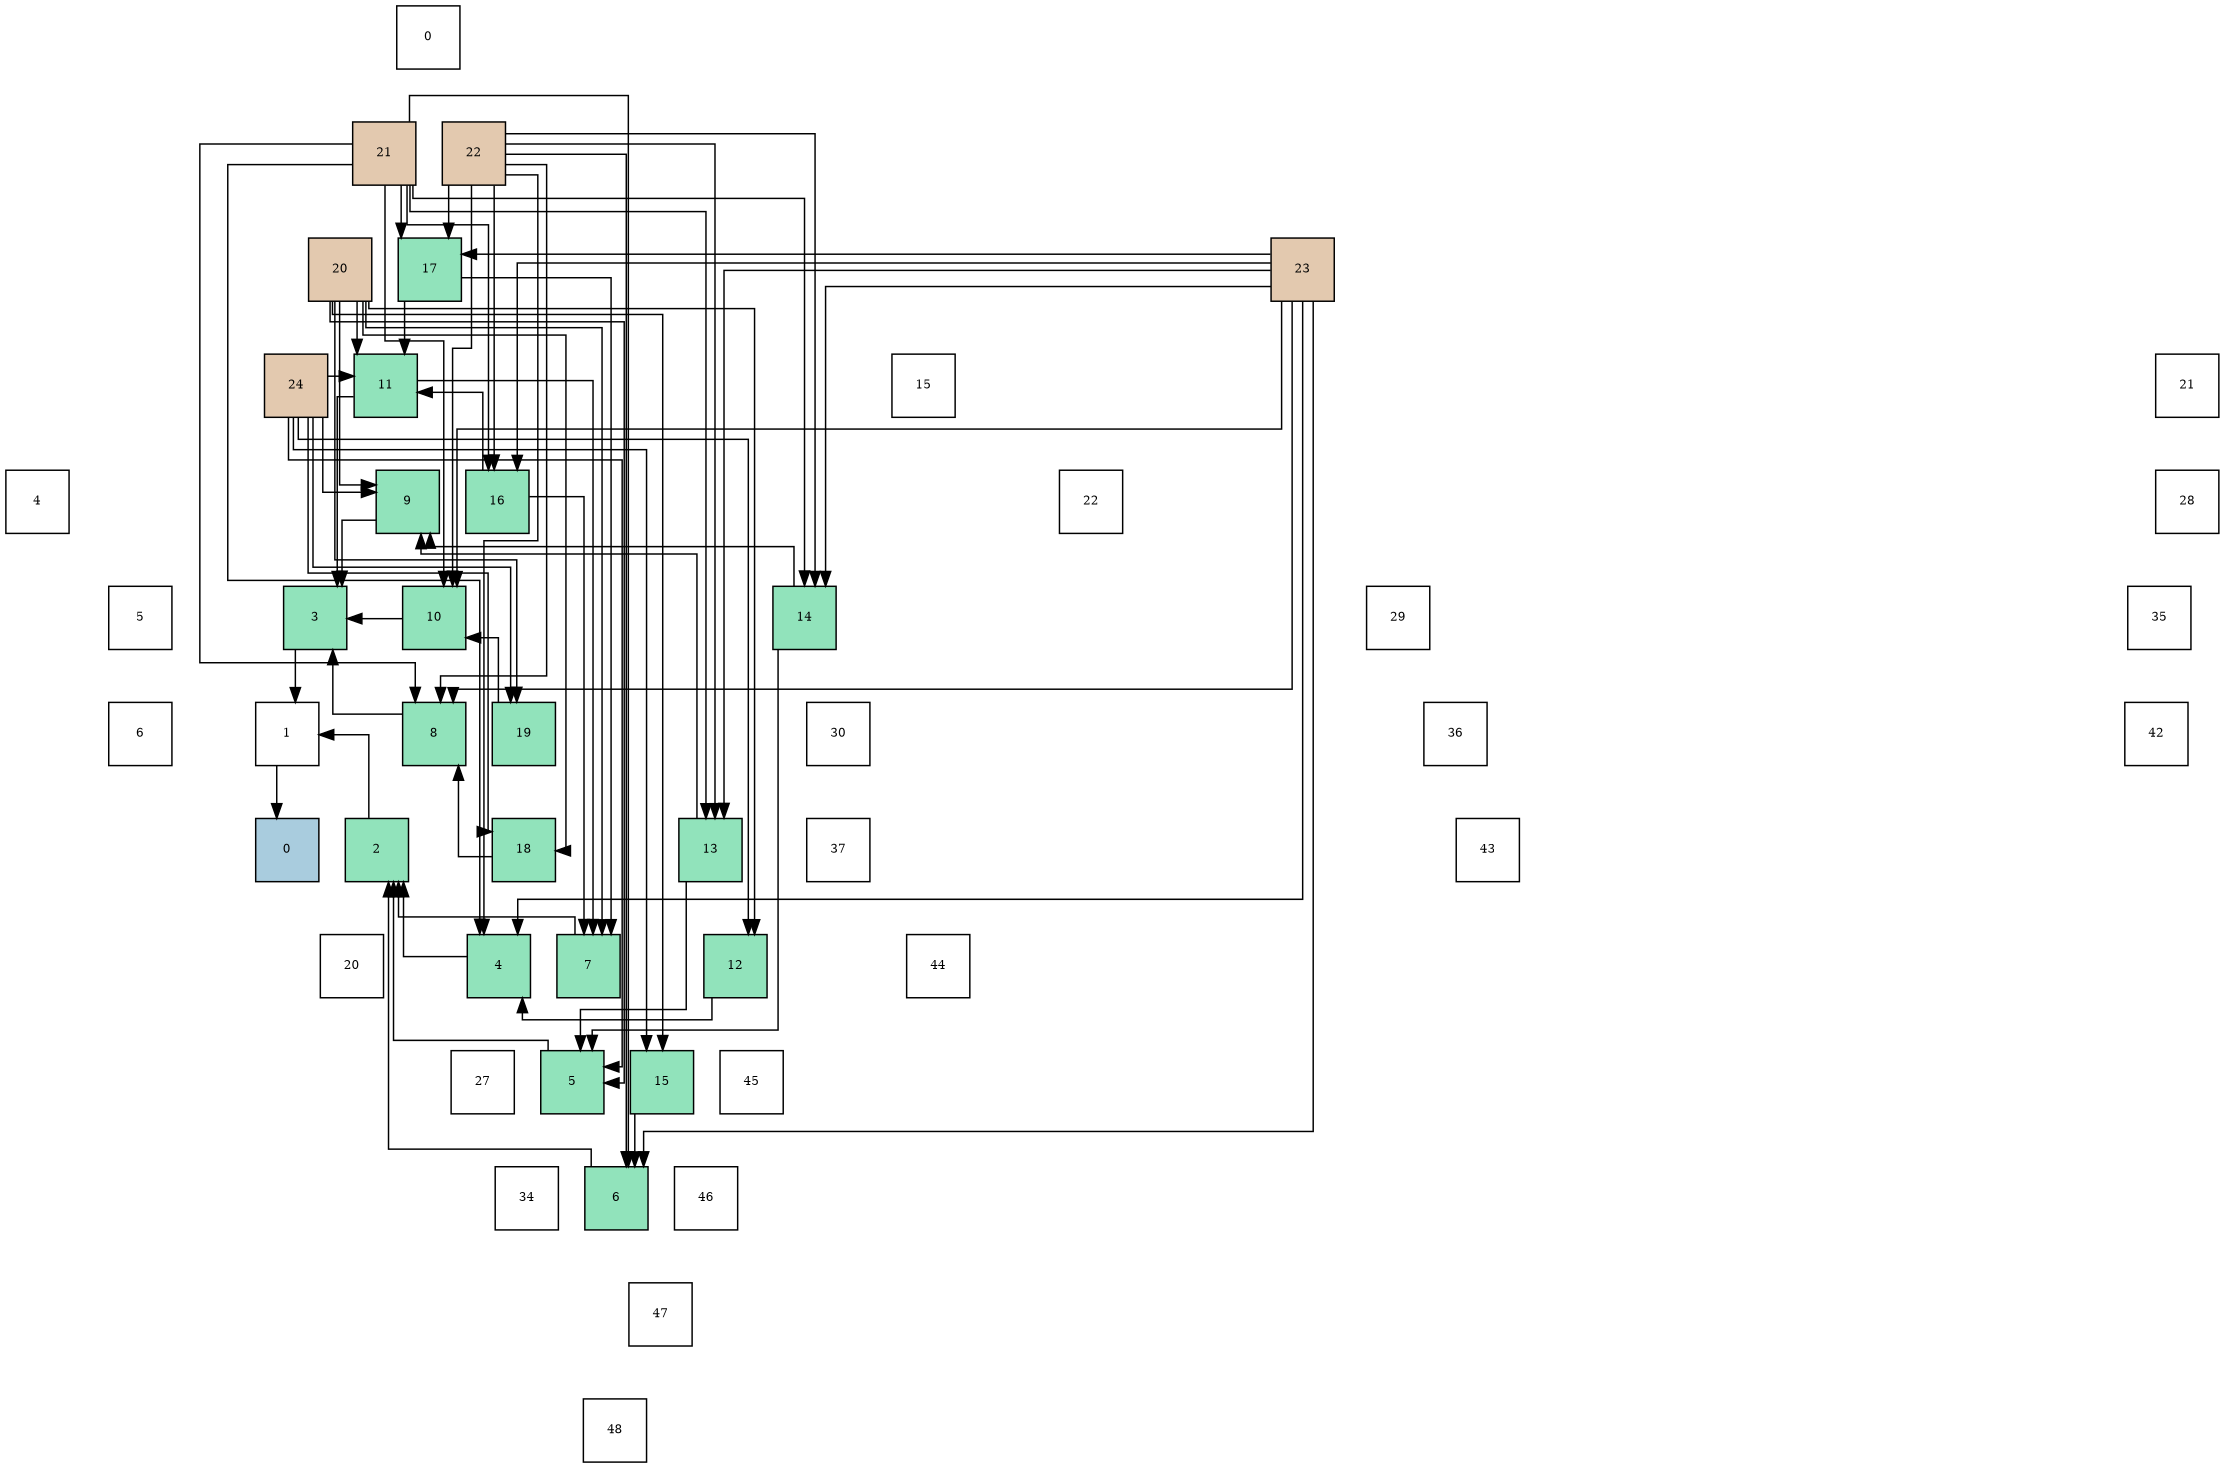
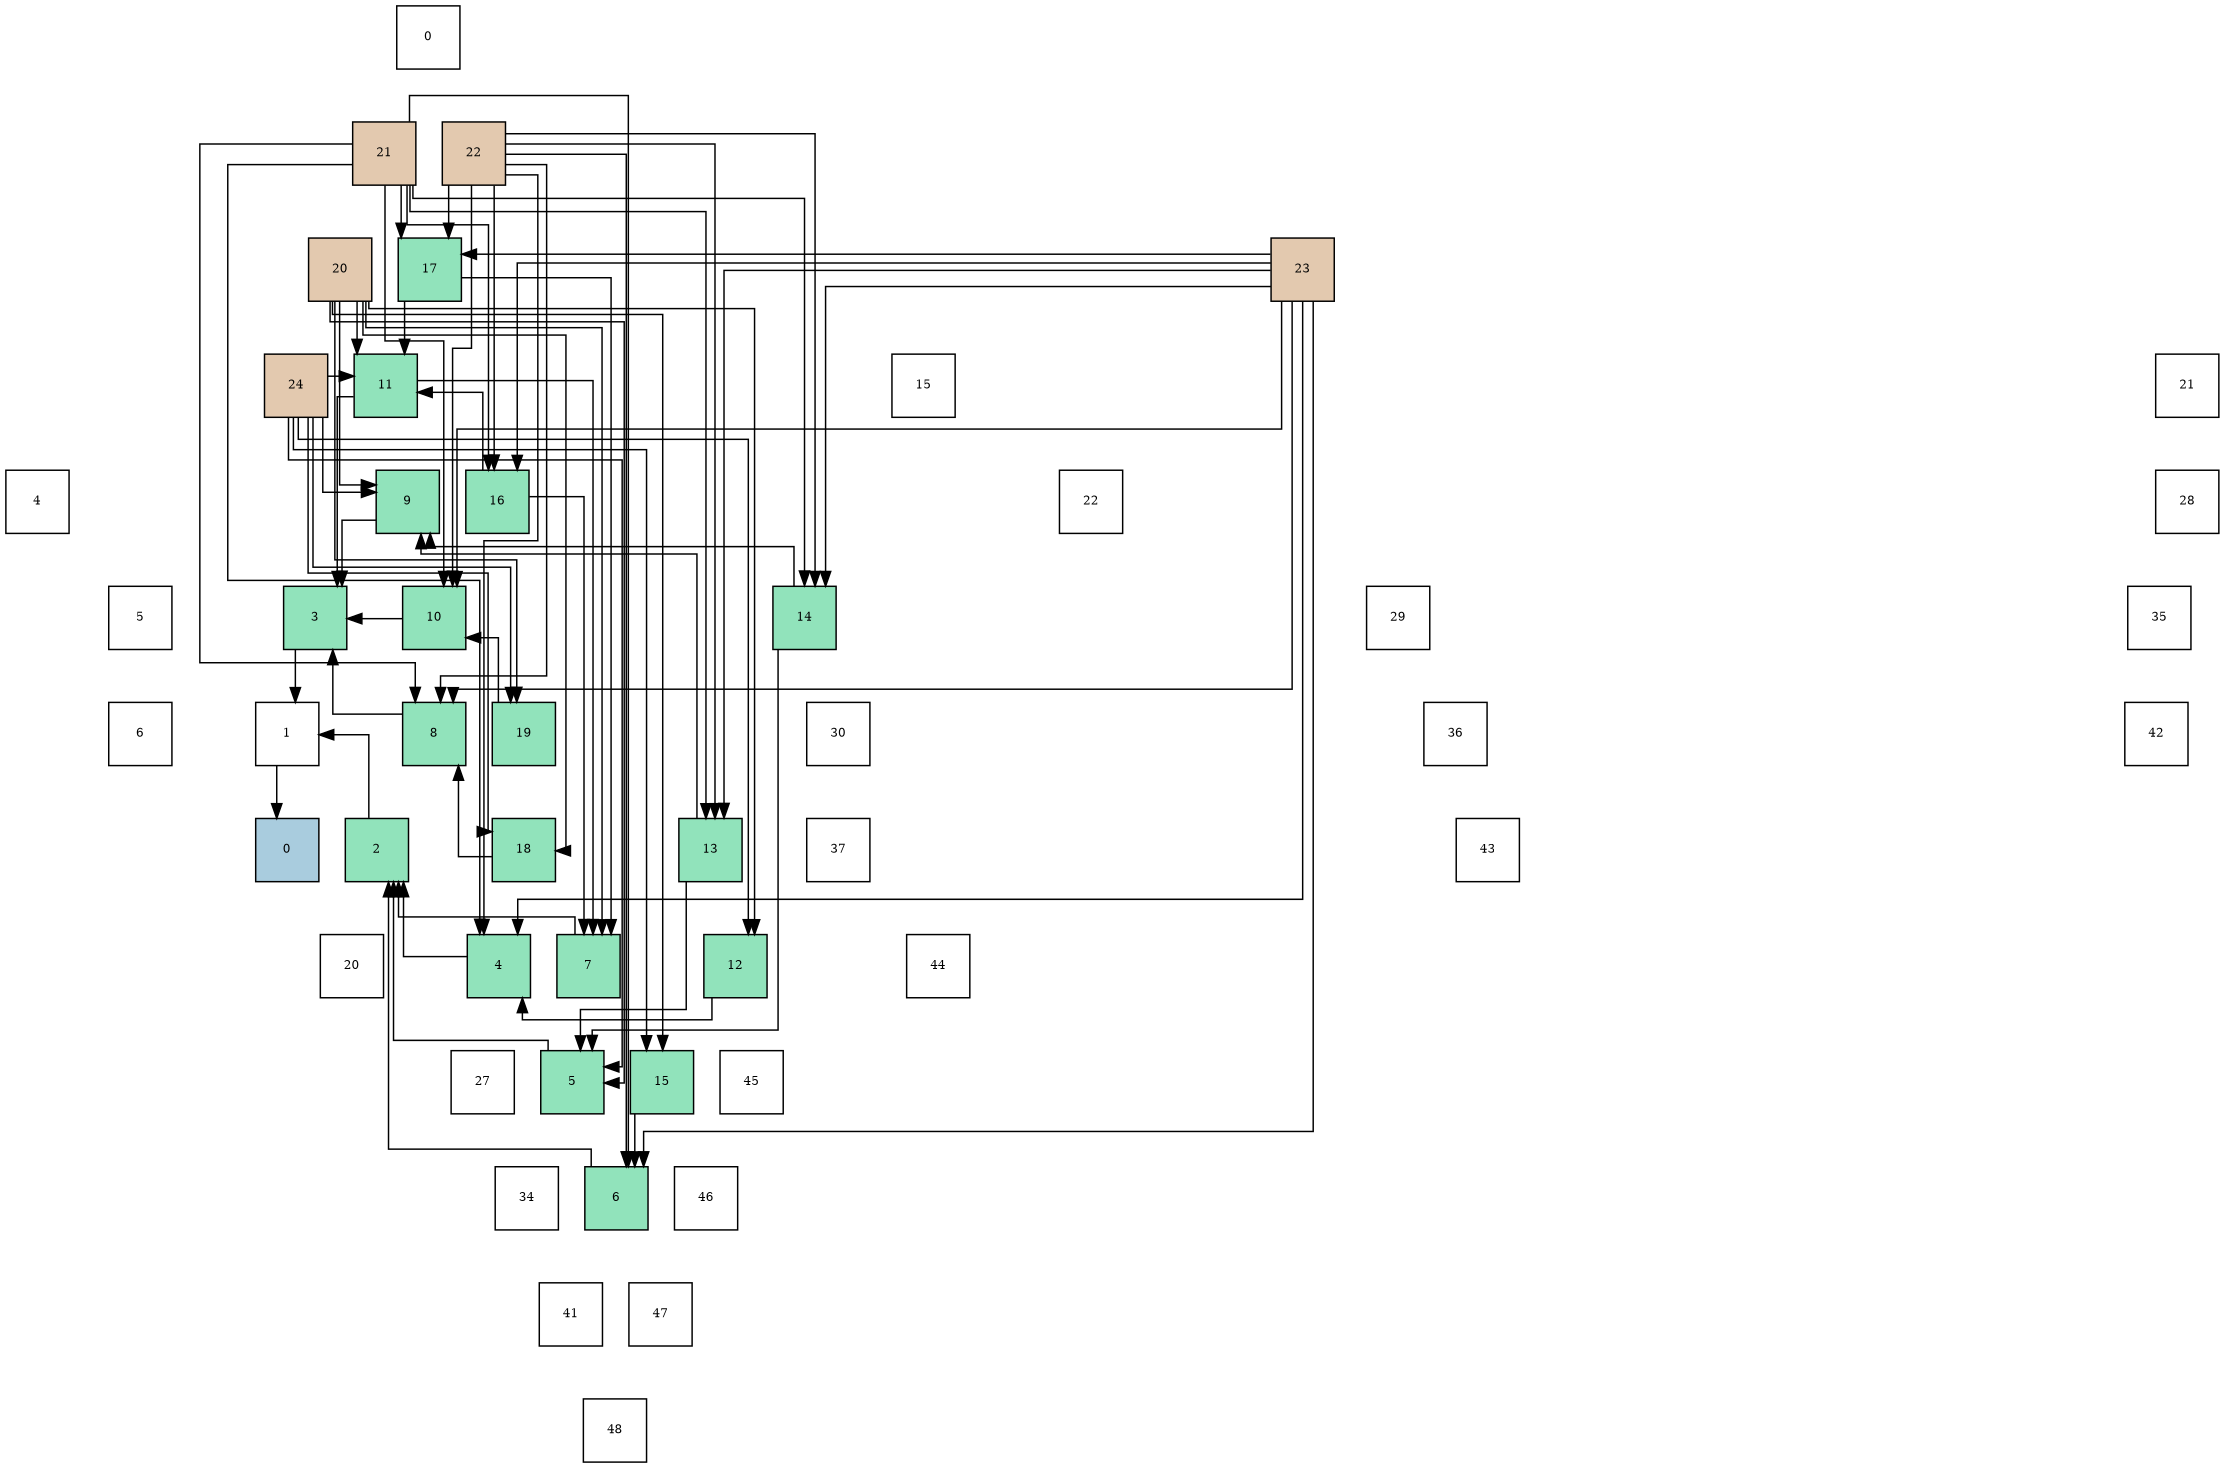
  digraph {
    rank=same
    rankdir=TB
    splines=ortho
    node [fillcolor="#ffffff" fixedsize=true fontsize=8 shape=square style=filled]
    edge [constraint=true style=invis]
    n1 [label=0 width=0.6]
    n2 [fillcolor="#e3c9af" label=21 width=0.6]
    n3 [fillcolor="#e3c9af" label=22 width=0.6]
    n4 [fillcolor="#e3c9af" label=20 width=0.6]
    n5 [fillcolor="#91e3bb" label=17 width=0.6]
    n6 [fillcolor="#91e3bb" label=16 width=0.6]
    n7 [fillcolor="#91e3bb" label=10 width=0.6]
    n8 [fillcolor="#91e3bb" label=8 width=0.6]
    n9 [fillcolor="#91e3bb" label=14 width=0.6]
    n10 [fillcolor="#91e3bb" label=4 width=0.6]
    n11 [fillcolor="#91e3bb" label=13 width=0.6]
    n12 [fillcolor="#91e3bb" label=6 width=0.6]
    n13 [fillcolor="#e3c9af" label=23 width=0.6]
    n14 [fillcolor="#e3c9af" label=24 width=0.6]
    n15 [fillcolor="#91e3bb" label=11 width=0.6]
    n16 [fillcolor="#91e3bb" label=9 width=0.6]
    n17 [fillcolor="#91e3bb" label=19 width=0.6]
    n18 [fillcolor="#91e3bb" label=18 width=0.6]
    n19 [fillcolor="#91e3bb" label=7 width=0.6]
    n20 [fillcolor="#91e3bb" label=5 width=0.6]
    n21 [fillcolor="#91e3bb" label=12 width=0.6]
    n22 [fillcolor="#91e3bb" label=15 width=0.6]
    n23 [label=15 width=0.6]
    n24 [fillcolor="#91e3bb" label=3 width=0.6]
    n25 [fillcolor="#91e3bb" label=2 width=0.6]
    n26 [label=30 width=0.6]
    n27 [label=27 width=0.6]
+   n28 [label=41 width=0.6]
    n29 [label=47 width=0.6]
    n30 [label=4 width=0.6]
    n31 [label=34 width=0.6]
    n32 [label=45 width=0.6]
    n33 [label=46 width=0.6]
    n34 [label=5 width=0.6]
    n35 [label=6 width=0.6]
    n36 [label=1 width=0.6]
    n37 [fillcolor="#a9ccde" label=0 width=0.6]
    n38 [label=20 width=0.6]
    n39 [label=21 width=0.6]
    n40 [label=22 width=0.6]
    n41 [label=28 width=0.6]
    n42 [label=29 width=0.6]
    n43 [label=35 width=0.6]
    n44 [label=36 width=0.6]
    n45 [label=37 width=0.6]
    n46 [label=42 width=0.6]
    n47 [label=43 width=0.6]
    n48 [label=44 width=0.6]
    n49 [label=48 width=0.6]
    n1 -> n2
    n1 -> n3
    n2 -> n4
    n2 -> n5 [constraint=false style=vis]
    n2 -> n5
    n2 -> n6 [constraint=false style=vis]
    n2 -> n7 [constraint=false style=vis]
    n2 -> n8 [constraint=false style=vis]
    n2 -> n9 [constraint=false style=vis]
    n2 -> n10 [constraint=false style=vis]
    n2 -> n11 [constraint=false style=vis]
    n2 -> n12 [constraint=false style=vis]
    n3 -> n5 [constraint=false style=vis]
    n3 -> n5
    n3 -> n6 [constraint=false style=vis]
    n3 -> n7 [constraint=false style=vis]
    n3 -> n8 [constraint=false style=vis]
    n3 -> n9 [constraint=false style=vis]
    n3 -> n10 [constraint=false style=vis]
    n3 -> n11 [constraint=false style=vis]
    n3 -> n12 [constraint=false style=vis]
    n3 -> n13
    n4 -> n14
    n4 -> n15 [constraint=false style=vis]
    n4 -> n15
    n4 -> n16 [constraint=false style=vis]
    n4 -> n17 [constraint=false style=vis]
    n4 -> n18 [constraint=false style=vis]
    n4 -> n19 [constraint=false style=vis]
    n4 -> n20 [constraint=false style=vis]
    n4 -> n21 [constraint=false style=vis]
    n4 -> n22 [constraint=false style=vis]
    n5 -> n15 [constraint=false style=vis]
    n5 -> n15
    n5 -> n19 [constraint=false style=vis]
    n5 -> n23
    n6 -> n7
    n6 -> n9
    n6 -> n15 [constraint=false style=vis]
    n6 -> n19 [constraint=false style=vis]
    n7 -> n8
    n7 -> n17
    n7 -> n24 [constraint=false style=vis]
    n8 -> n18
    n8 -> n24 [constraint=false style=vis]
    n8 -> n25
    n9 -> n16 [constraint=false style=vis]
    n9 -> n17
    n9 -> n20 [constraint=false style=vis]
    n9 -> n26
    n10 -> n20
    n10 -> n25 [constraint=false style=vis]
    n10 -> n27
    n11 -> n16 [constraint=false style=vis]
    n11 -> n19
    n11 -> n20 [constraint=false style=vis]
    n11 -> n21
    n12 -> n25 [constraint=false style=vis]
+   n12 -> n28
    n12 -> n29
    n13 -> n5 [constraint=false style=vis]
    n13 -> n6 [constraint=false style=vis]
    n13 -> n7 [constraint=false style=vis]
    n13 -> n8 [constraint=false style=vis]
    n13 -> n9 [constraint=false style=vis]
    n13 -> n10 [constraint=false style=vis]
    n13 -> n11 [constraint=false style=vis]
    n13 -> n12 [constraint=false style=vis]
    n13 -> n23
    n13 -> n39
    n14 -> n15 [constraint=false style=vis]
    n14 -> n16 [constraint=false style=vis]
    n14 -> n16
    n14 -> n17 [constraint=false style=vis]
    n14 -> n18 [constraint=false style=vis]
    n14 -> n20 [constraint=false style=vis]
    n14 -> n21 [constraint=false style=vis]
    n14 -> n22 [constraint=false style=vis]
    n14 -> n30
    n15 -> n6
    n15 -> n16
    n15 -> n19 [constraint=false style=vis]
    n15 -> n24 [constraint=false style=vis]
    n16 -> n7
    n16 -> n24 [constraint=false style=vis]
    n16 -> n24
    n17 -> n7 [constraint=false style=vis]
    n17 -> n11
    n17 -> n18
    n18 -> n8 [constraint=false style=vis]
    n18 -> n10
    n18 -> n19
    n19 -> n20
    n19 -> n22
    n19 -> n25 [constraint=false style=vis]
    n20 -> n12
    n20 -> n25 [constraint=false style=vis]
    n20 -> n31
    n21 -> n10 [constraint=false style=vis]
    n21 -> n22
    n21 -> n32
    n22 -> n12 [constraint=false style=vis]
    n22 -> n12
    n22 -> n33
    n23 -> n6
    n23 -> n40
    n24 -> n8
    n24 -> n36 [constraint=false style=vis]
    n24 -> n36
    n25 -> n10
    n25 -> n36 [constraint=false style=vis]
    n25 -> n38
    n26 -> n11
    n26 -> n45
    n27 -> n31
+   n28 -> n49
    n29 -> n49
    n30 -> n24
    n30 -> n34
+   n31 -> n28
    n32 -> n33
    n33 -> n29
    n34 -> n35
    n34 -> n36
    n35 -> n37
    n36 -> n25
    n36 -> n37 [constraint=false style=vis]
    n36 -> n37
    n37 -> n38
    n38 -> n27
    n39 -> n40
    n39 -> n41
    n40 -> n9
    n40 -> n42
    n41 -> n42
    n41 -> n43
    n42 -> n26
    n42 -> n44
    n43 -> n44
    n43 -> n46
    n44 -> n45
    n44 -> n47
    n45 -> n21
    n45 -> n48
    n46 -> n47
    n47 -> n48
    n48 -> n32
  }
